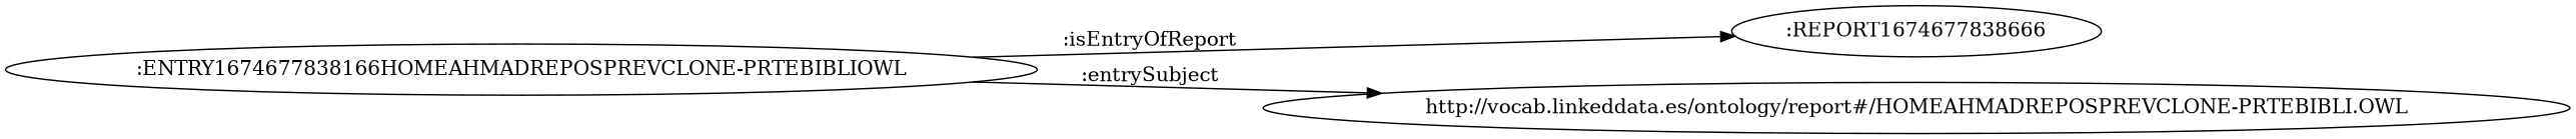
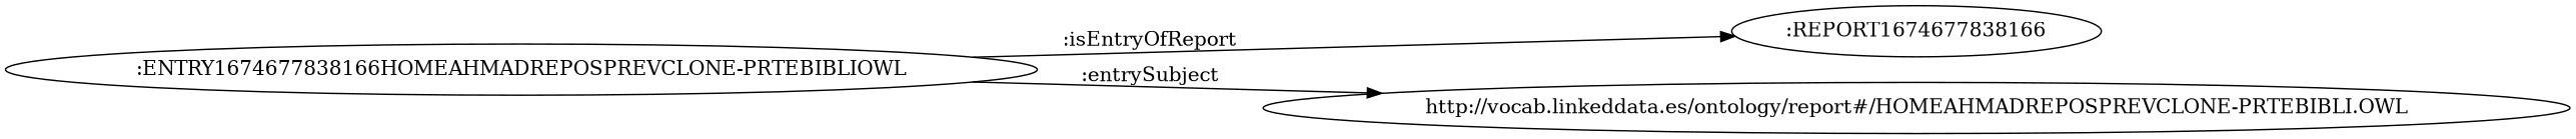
  digraph {
    rankdir=LR
    ":ENTRY1674677838166HOMEAHMADREPOSPREVCLONE-PRTEBIBLIOWL"
-   ":REPORT1674677838166" [label=":REPORT1674677838666"]
+   ":REPORT1674677838166"
    "http://vocab.linkeddata.es/ontology/report#/HOMEAHMADREPOSPREVCLONE-PRTEBIBLI.OWL"
    ":ENTRY1674677838166HOMEAHMADREPOSPREVCLONE-PRTEBIBLIOWL" -> ":REPORT1674677838166" [label=":isEntryOfReport"]
    ":ENTRY1674677838166HOMEAHMADREPOSPREVCLONE-PRTEBIBLIOWL" -> "http://vocab.linkeddata.es/ontology/report#/HOMEAHMADREPOSPREVCLONE-PRTEBIBLI.OWL" [label=":entrySubject"]
  }
